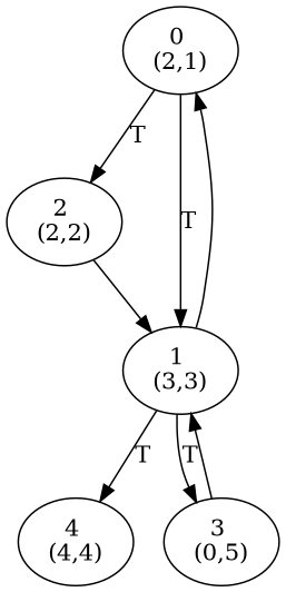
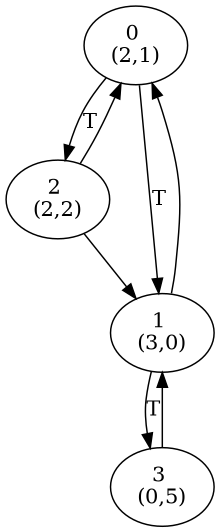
  digraph {
    n1 [label="0 \n(2,1)"]
    n2 [label="2 \n(2,2)"]
-   n3 [label="1 \n(3,3)"]
-   n4 [label="4 \n(4,4)"]
+   n3 [label="1 \n(3,0)"]
    n5 [label="3 \n(0,5)"]
    n1 -> n2 [label=T]
    n1 -> n3 [label=T]
+   n2 -> n1
    n2 -> n3
    n3 -> n1
-   n3 -> n4 [label=T]
    n3 -> n5 [label=T]
    n5 -> n3
  }
